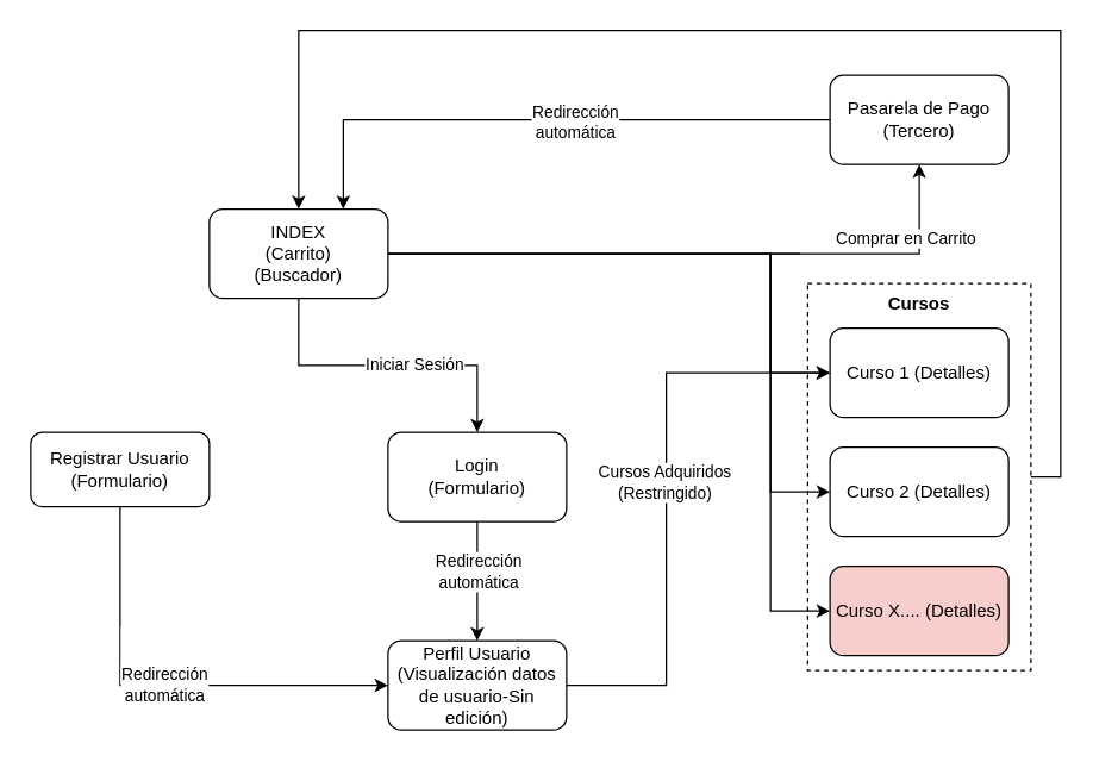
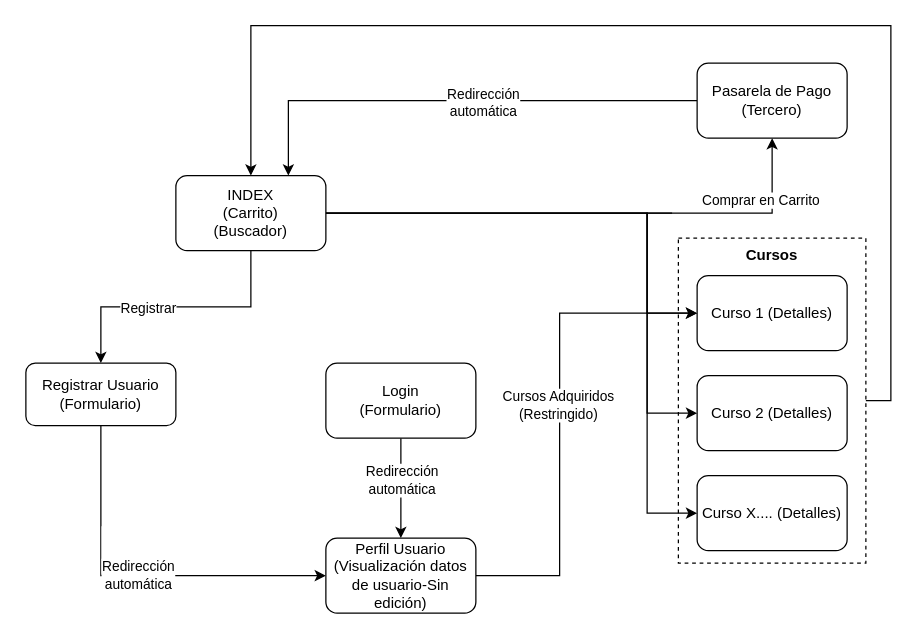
  <mxCell id="0" />
  <mxCell id="1" parent="0" />
- <mxCell id="4" value="" style="edgeStyle=orthogonalEdgeStyle;rounded=0;orthogonalLoop=1;jettySize=auto;html=1;" edge="1" parent="1" source="9" target="14"><mxGeometry relative="1" as="geometry" /></mxCell>
- <mxCell id="5" value="Iniciar Sesión" style="edgeLabel;html=1;align=center;verticalAlign=middle;resizable=0;points=[];" vertex="1" connectable="0" parent="4"><mxGeometry x="0.381" y="1" relative="1" as="geometry"><mxPoint x="-22.8" as="offset" /></mxGeometry></mxCell>
+ <mxCell id="2" value="" style="edgeStyle=orthogonalEdgeStyle;rounded=0;orthogonalLoop=1;jettySize=auto;html=1;" edge="1" parent="1" source="9" target="11"><mxGeometry relative="1" as="geometry" /></mxCell>
+ <mxCell id="3" value="Registrar" style="edgeLabel;html=1;align=center;verticalAlign=middle;resizable=0;points=[];" vertex="1" connectable="0" parent="2"><mxGeometry x="0.366" relative="1" as="geometry"><mxPoint x="15.6" as="offset" /></mxGeometry></mxCell>
  <mxCell id="6" style="edgeStyle=orthogonalEdgeStyle;rounded=0;orthogonalLoop=1;jettySize=auto;html=1;exitX=1;exitY=0.5;exitDx=0;exitDy=0;entryX=0;entryY=0.5;entryDx=0;entryDy=0;" edge="1" parent="1" source="9" target="19"><mxGeometry relative="1" as="geometry"><Array as="points"><mxPoint x="517" y="170" /><mxPoint x="517" y="410" /></Array></mxGeometry></mxCell>
  <mxCell id="7" value="" style="edgeStyle=orthogonalEdgeStyle;rounded=0;orthogonalLoop=1;jettySize=auto;html=1;" edge="1" parent="1" source="9" target="25"><mxGeometry relative="1" as="geometry" /></mxCell>
  <mxCell id="8" value="Comprar en Carrito" style="edgeLabel;html=1;align=center;verticalAlign=middle;resizable=0;points=[];" vertex="1" connectable="0" parent="7"><mxGeometry x="0.528" y="3" relative="1" as="geometry"><mxPoint x="28.14" y="-7.03" as="offset" /></mxGeometry></mxCell>
  <mxCell id="9" value="INDEX&lt;br&gt;(Carrito)&lt;br&gt;(Buscador)" style="rounded=1;whiteSpace=wrap;html=1;" vertex="1" parent="1"><mxGeometry x="140" y="140" width="120" height="60" as="geometry" /></mxCell>
  <mxCell id="10" value="&#10;&#10;&lt;span style=&quot;color: rgb(0, 0, 0); font-family: helvetica; font-size: 11px; font-style: normal; font-weight: 400; letter-spacing: normal; text-align: center; text-indent: 0px; text-transform: none; word-spacing: 0px; background-color: rgb(255, 255, 255); display: inline; float: none;&quot;&gt;Redirección&lt;/span&gt;&lt;br style=&quot;color: rgb(0, 0, 0); font-family: helvetica; font-size: 11px; font-style: normal; font-weight: 400; letter-spacing: normal; text-align: center; text-indent: 0px; text-transform: none; word-spacing: 0px;&quot;&gt;&lt;span style=&quot;color: rgb(0, 0, 0); font-family: helvetica; font-size: 11px; font-style: normal; font-weight: 400; letter-spacing: normal; text-align: center; text-indent: 0px; text-transform: none; word-spacing: 0px; background-color: rgb(255, 255, 255); display: inline; float: none;&quot;&gt;automática&lt;/span&gt;&#10;&#10;" style="edgeStyle=orthogonalEdgeStyle;rounded=0;orthogonalLoop=1;jettySize=auto;html=1;exitX=0.5;exitY=1;exitDx=0;exitDy=0;entryX=0;entryY=0.5;entryDx=0;entryDy=0;" edge="1" parent="1" source="11" target="22"><mxGeometry relative="1" as="geometry" /></mxCell>
  <mxCell id="11" value="Registrar Usuario&lt;br&gt;(Formulario)" style="rounded=1;whiteSpace=wrap;html=1;" vertex="1" parent="1"><mxGeometry x="20" y="290" width="120" height="50" as="geometry" /></mxCell>
  <mxCell id="12" value="" style="edgeStyle=orthogonalEdgeStyle;rounded=0;orthogonalLoop=1;jettySize=auto;html=1;" edge="1" parent="1" source="14" target="22"><mxGeometry relative="1" as="geometry" /></mxCell>
  <mxCell id="13" value="Redirección &lt;br&gt;automática" style="edgeLabel;html=1;align=center;verticalAlign=middle;resizable=0;points=[];" vertex="1" connectable="0" parent="12"><mxGeometry x="-0.174" relative="1" as="geometry"><mxPoint as="offset" /></mxGeometry></mxCell>
  <mxCell id="14" value="Login&lt;br&gt;(Formulario)" style="rounded=1;whiteSpace=wrap;html=1;" vertex="1" parent="1"><mxGeometry x="260" y="290" width="120" height="60" as="geometry" /></mxCell>
  <mxCell id="15" value="" style="edgeStyle=orthogonalEdgeStyle;rounded=0;orthogonalLoop=1;jettySize=auto;html=1;" edge="1" parent="1" target="17"><mxGeometry relative="1" as="geometry"><mxPoint x="536.966" y="170" as="sourcePoint" /><Array as="points"><mxPoint x="517" y="170" /><mxPoint x="517" y="250" /></Array></mxGeometry></mxCell>
  <mxCell id="16" value="" style="edgeStyle=orthogonalEdgeStyle;rounded=0;orthogonalLoop=1;jettySize=auto;html=1;exitX=1;exitY=0.5;exitDx=0;exitDy=0;" edge="1" parent="1" source="9" target="18"><mxGeometry relative="1" as="geometry"><mxPoint x="536.966" y="350" as="sourcePoint" /><Array as="points"><mxPoint x="517" y="170" /><mxPoint x="517" y="330" /></Array></mxGeometry></mxCell>
  <mxCell id="17" value="Curso 1 (Detalles)" style="rounded=1;whiteSpace=wrap;html=1;" vertex="1" parent="1"><mxGeometry x="557" y="220" width="120" height="60" as="geometry" /></mxCell>
  <mxCell id="18" value="Curso 2 (Detalles)" style="rounded=1;whiteSpace=wrap;html=1;" vertex="1" parent="1"><mxGeometry x="557" y="300" width="120" height="60" as="geometry" /></mxCell>
- <mxCell id="19" value="Curso X.... (Detalles)" style="rounded=1;whiteSpace=wrap;html=1;fillColor=#f8cecc;" vertex="1" parent="1"><mxGeometry x="557" y="380" width="120" height="60" as="geometry" /></mxCell>
+ <mxCell id="19" value="Curso X.... (Detalles)" style="rounded=1;whiteSpace=wrap;html=1;" vertex="1" parent="1"><mxGeometry x="557" y="380" width="120" height="60" as="geometry" /></mxCell>
  <mxCell id="20" style="edgeStyle=orthogonalEdgeStyle;rounded=0;orthogonalLoop=1;jettySize=auto;html=1;exitX=1;exitY=0.5;exitDx=0;exitDy=0;entryX=0;entryY=0.5;entryDx=0;entryDy=0;" edge="1" parent="1" source="22" target="17"><mxGeometry relative="1" as="geometry"><Array as="points"><mxPoint x="447" y="460" /><mxPoint x="447" y="250" /></Array></mxGeometry></mxCell>
  <mxCell id="21" value="Cursos Adquiridos&lt;br&gt;(Restringido)" style="edgeLabel;html=1;align=center;verticalAlign=middle;resizable=0;points=[];" vertex="1" connectable="0" parent="20"><mxGeometry x="0.052" y="2" relative="1" as="geometry"><mxPoint as="offset" /></mxGeometry></mxCell>
  <mxCell id="22" value="Perfil Usuario&lt;br&gt;(Visualización datos de usuario-Sin edición)" style="rounded=1;whiteSpace=wrap;html=1;" vertex="1" parent="1"><mxGeometry x="260" y="430" width="120" height="60" as="geometry" /></mxCell>
  <mxCell id="23" style="edgeStyle=orthogonalEdgeStyle;rounded=0;orthogonalLoop=1;jettySize=auto;html=1;exitX=0;exitY=0.5;exitDx=0;exitDy=0;entryX=0.75;entryY=0;entryDx=0;entryDy=0;" edge="1" parent="1" source="25" target="9"><mxGeometry relative="1" as="geometry" /></mxCell>
  <mxCell id="24" value="Redirección&lt;br&gt;automática" style="edgeLabel;html=1;align=center;verticalAlign=middle;resizable=0;points=[];" vertex="1" connectable="0" parent="23"><mxGeometry x="-0.111" y="1" relative="1" as="geometry"><mxPoint as="offset" /></mxGeometry></mxCell>
  <mxCell id="25" value="Pasarela de Pago&lt;br&gt;(Tercero)" style="rounded=1;whiteSpace=wrap;html=1;" vertex="1" parent="1"><mxGeometry x="557" y="50" width="120" height="60" as="geometry" /></mxCell>
  <mxCell id="26" style="edgeStyle=orthogonalEdgeStyle;rounded=0;orthogonalLoop=1;jettySize=auto;html=1;exitX=1;exitY=0.5;exitDx=0;exitDy=0;entryX=0.5;entryY=0;entryDx=0;entryDy=0;" edge="1" parent="1" source="27" target="9"><mxGeometry relative="1" as="geometry"><Array as="points"><mxPoint x="712" y="320" /><mxPoint x="712" y="20" /><mxPoint x="200" y="20" /></Array></mxGeometry></mxCell>
  <mxCell id="27" value="Cursos" style="rounded=0;whiteSpace=wrap;html=1;fillColor=none;dashed=1;verticalAlign=top;fontStyle=1" vertex="1" parent="1"><mxGeometry x="542" y="190" width="150" height="260" as="geometry" /></mxCell>
